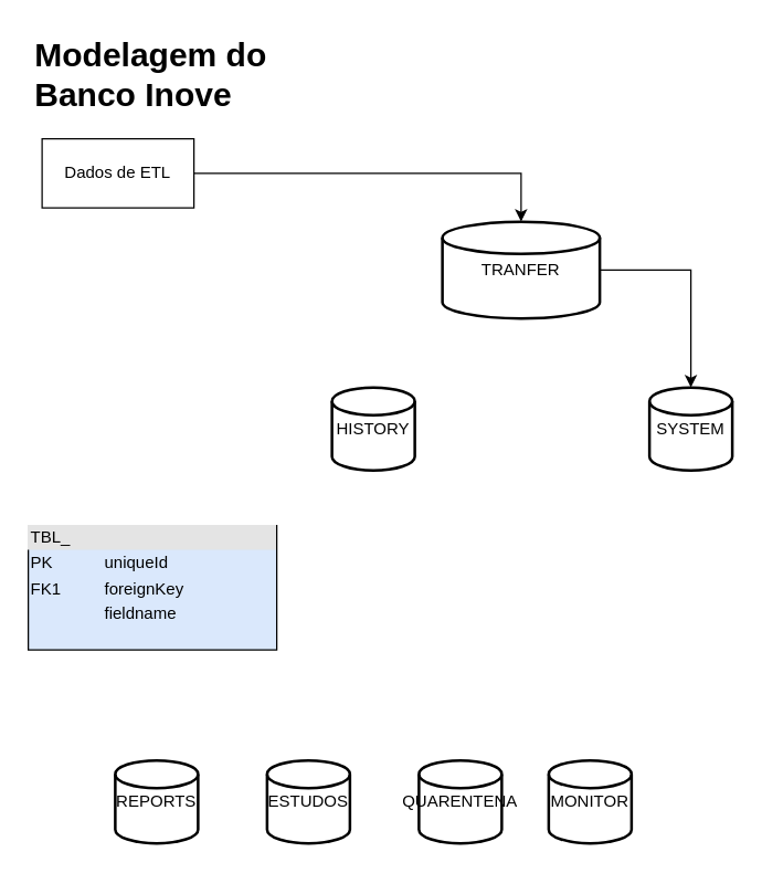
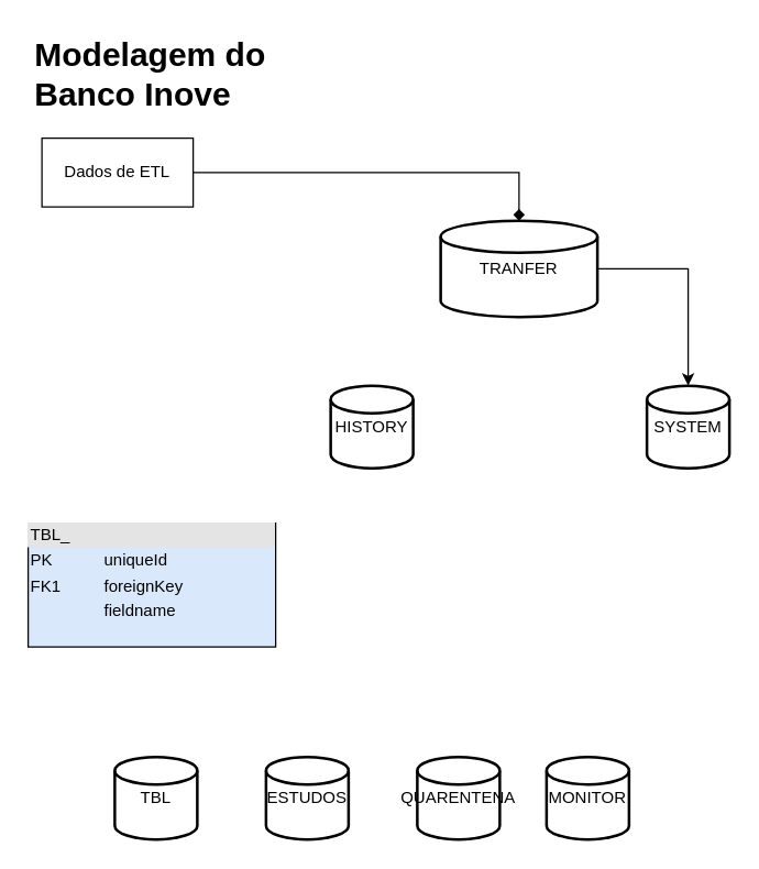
  <mxCell id="0" />
  <mxCell id="1" parent="0" />
  <mxCell id="2" value="&lt;h1&gt;Modelagem do Banco Inove&lt;/h1&gt;" style="text;html=1;strokeColor=none;fillColor=none;spacing=5;spacingTop=-20;whiteSpace=wrap;overflow=hidden;rounded=0;" vertex="1" parent="1"><mxGeometry y="20" width="190" height="80" as="geometry" x="20" /></mxCell>
  <mxCell id="3" value="&lt;div style=&quot;box-sizing:border-box;width:100%;background:#e4e4e4;padding:2px;&quot;&gt;TBL_&lt;/div&gt;&lt;table style=&quot;width:100%;font-size:1em;&quot; cellpadding=&quot;2&quot; cellspacing=&quot;0&quot;&gt;&lt;tbody&gt;&lt;tr&gt;&lt;td&gt;PK&lt;/td&gt;&lt;td&gt;uniqueId&lt;/td&gt;&lt;/tr&gt;&lt;tr&gt;&lt;td&gt;FK1&lt;/td&gt;&lt;td&gt;foreignKey&lt;/td&gt;&lt;/tr&gt;&lt;tr&gt;&lt;td&gt;&lt;/td&gt;&lt;td&gt;fieldname&lt;/td&gt;&lt;/tr&gt;&lt;/tbody&gt;&lt;/table&gt;" style="verticalAlign=top;align=left;overflow=fill;html=1;whiteSpace=wrap;fillColor=#dae8fc;" vertex="1" parent="1"><mxGeometry y="380" width="180" height="90" as="geometry" x="20" /></mxCell>
- <mxCell id="4" style="edgeStyle=orthogonalEdgeStyle;rounded=0;orthogonalLoop=1;jettySize=auto;html=1;entryX=0.5;entryY=0;entryDx=0;entryDy=0;entryPerimeter=0;" edge="1" parent="1" source="5" target="7"><mxGeometry relative="1" as="geometry" /></mxCell>
+ <mxCell id="4" style="edgeStyle=orthogonalEdgeStyle;rounded=0;orthogonalLoop=1;jettySize=auto;html=1;entryX=0.5;entryY=0;entryDx=0;entryDy=0;entryPerimeter=0;endArrow=diamond;" edge="1" parent="1" source="5" target="7"><mxGeometry relative="1" as="geometry" /></mxCell>
  <mxCell id="5" value="Dados de ETL" style="html=1;whiteSpace=wrap;" vertex="1" parent="1"><mxGeometry x="30" y="100" width="110" height="50" as="geometry" /></mxCell>
  <mxCell id="6" style="edgeStyle=orthogonalEdgeStyle;rounded=0;orthogonalLoop=1;jettySize=auto;html=1;" edge="1" parent="1" source="7" target="9"><mxGeometry relative="1" as="geometry" /></mxCell>
  <mxCell id="7" value="TRANFER" style="strokeWidth=2;html=1;shape=mxgraph.flowchart.database;whiteSpace=wrap;" vertex="1" parent="1"><mxGeometry x="320" y="160" width="114" height="70" as="geometry" /></mxCell>
  <mxCell id="8" value="HISTORY" style="strokeWidth=2;html=1;shape=mxgraph.flowchart.database;whiteSpace=wrap;" vertex="1" parent="1"><mxGeometry x="240" y="280" width="60" height="60" as="geometry" /></mxCell>
  <mxCell id="9" value="SYSTEM" style="strokeWidth=2;html=1;shape=mxgraph.flowchart.database;whiteSpace=wrap;" vertex="1" parent="1"><mxGeometry x="470" y="280" width="60" height="60" as="geometry" /></mxCell>
- <mxCell id="10" value="REPORTS" style="strokeWidth=2;html=1;shape=mxgraph.flowchart.database;whiteSpace=wrap;" vertex="1" parent="1"><mxGeometry x="83" y="550" width="60" height="60" as="geometry" /></mxCell>
+ <mxCell id="10" value="TBL" style="strokeWidth=2;html=1;shape=mxgraph.flowchart.database;whiteSpace=wrap;" vertex="1" parent="1"><mxGeometry x="83" y="550" width="60" height="60" as="geometry" /></mxCell>
  <mxCell id="11" value="ESTUDOS" style="strokeWidth=2;html=1;shape=mxgraph.flowchart.database;whiteSpace=wrap;" vertex="1" parent="1"><mxGeometry x="193" y="550" width="60" height="60" as="geometry" /></mxCell>
  <mxCell id="12" value="QUARENTENA" style="strokeWidth=2;html=1;shape=mxgraph.flowchart.database;whiteSpace=wrap;" vertex="1" parent="1"><mxGeometry x="303" y="550" width="60" height="60" as="geometry" /></mxCell>
  <mxCell id="13" value="MONITOR" style="strokeWidth=2;html=1;shape=mxgraph.flowchart.database;whiteSpace=wrap;" vertex="1" parent="1"><mxGeometry x="397" y="550" width="60" height="60" as="geometry" /></mxCell>
